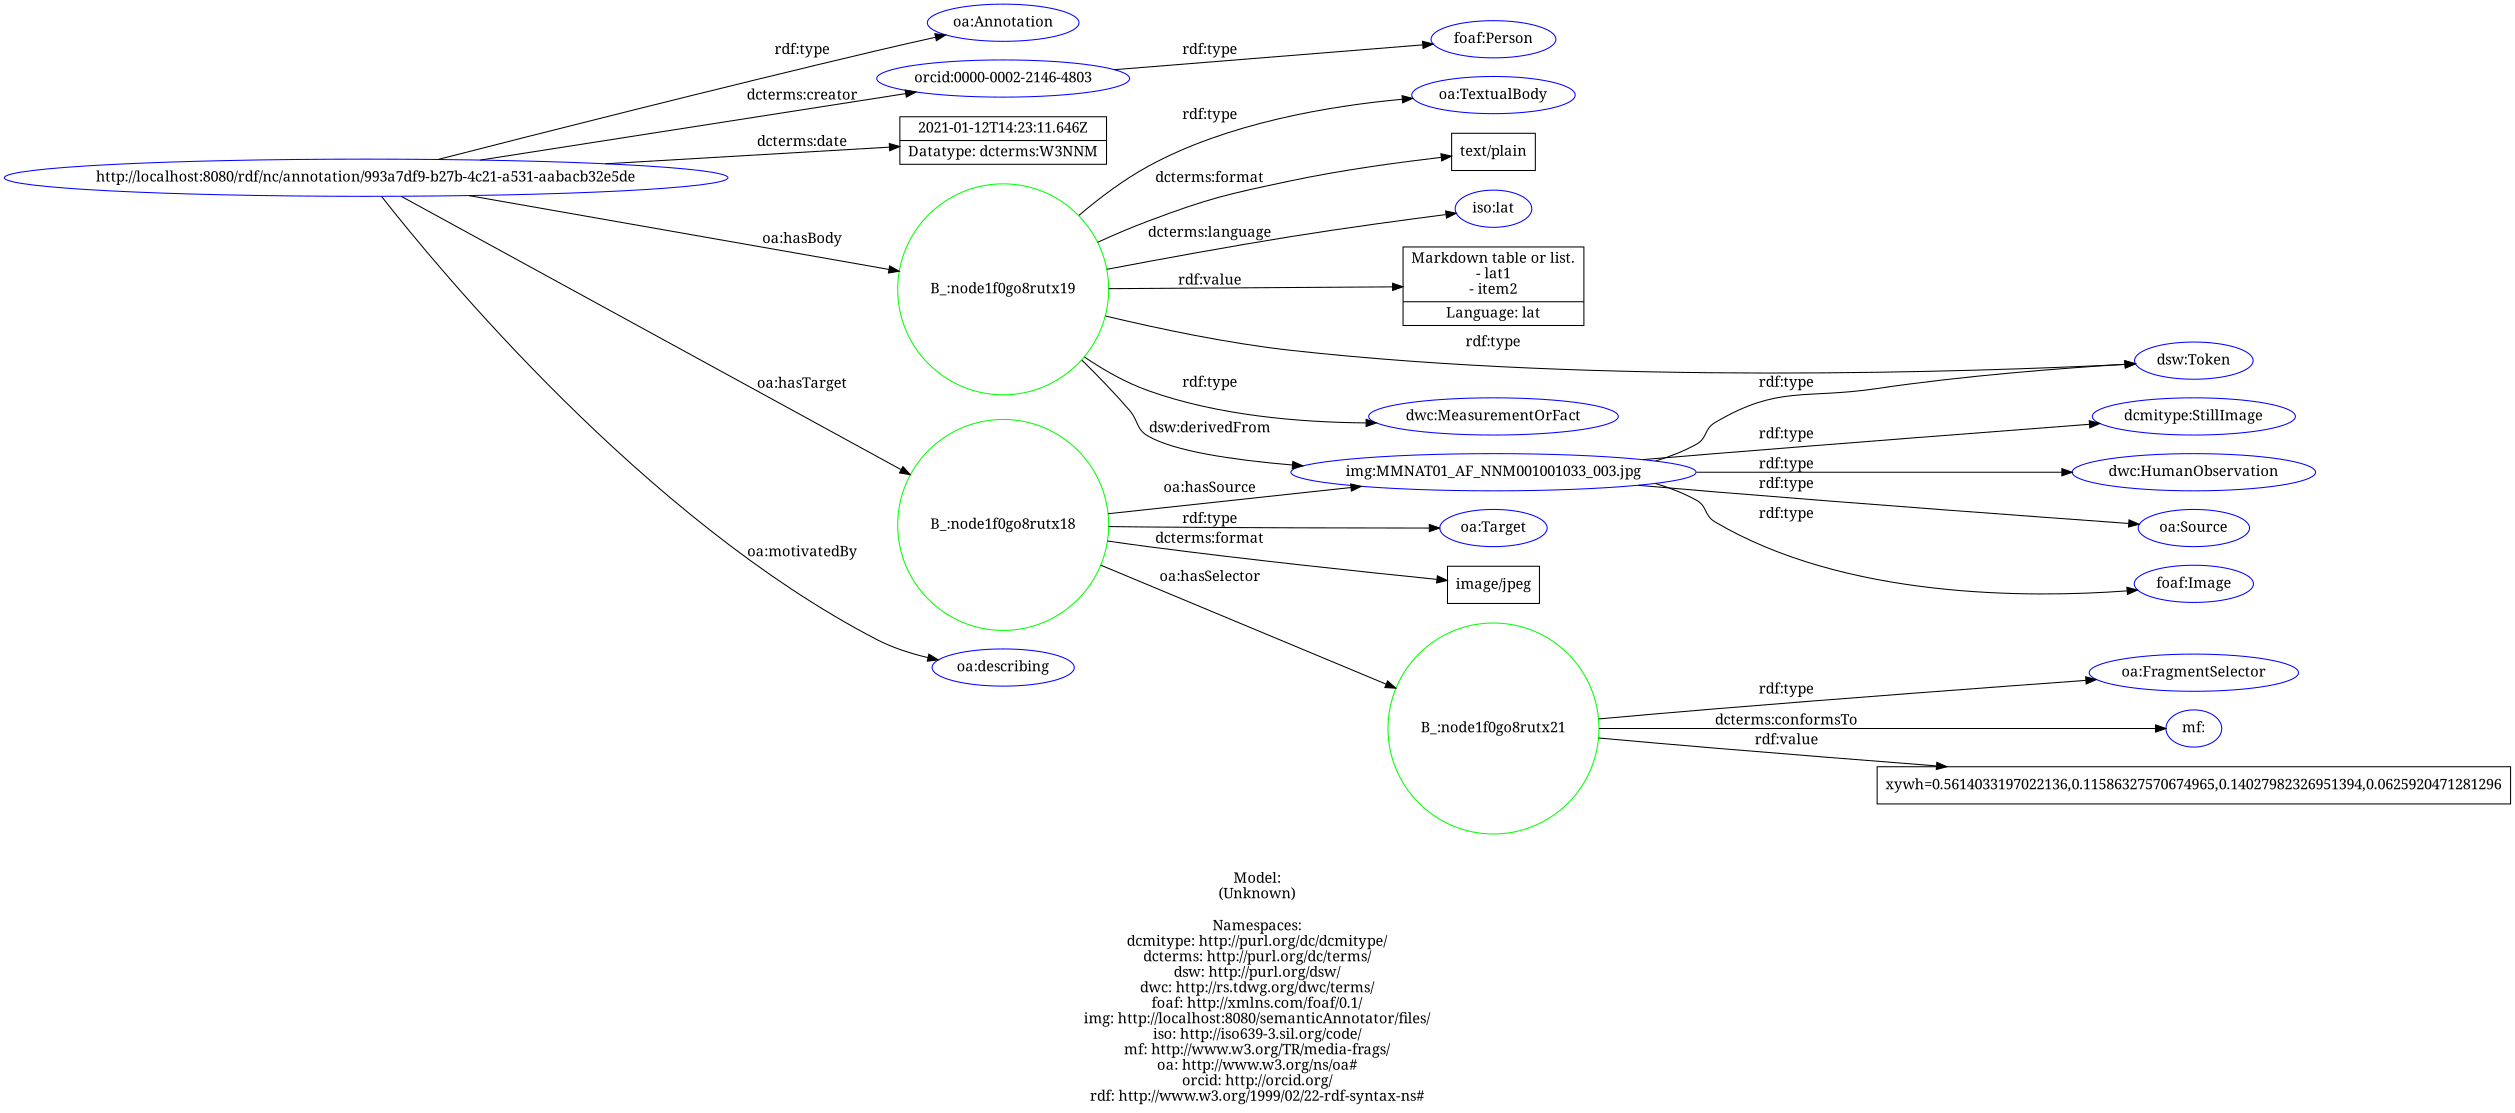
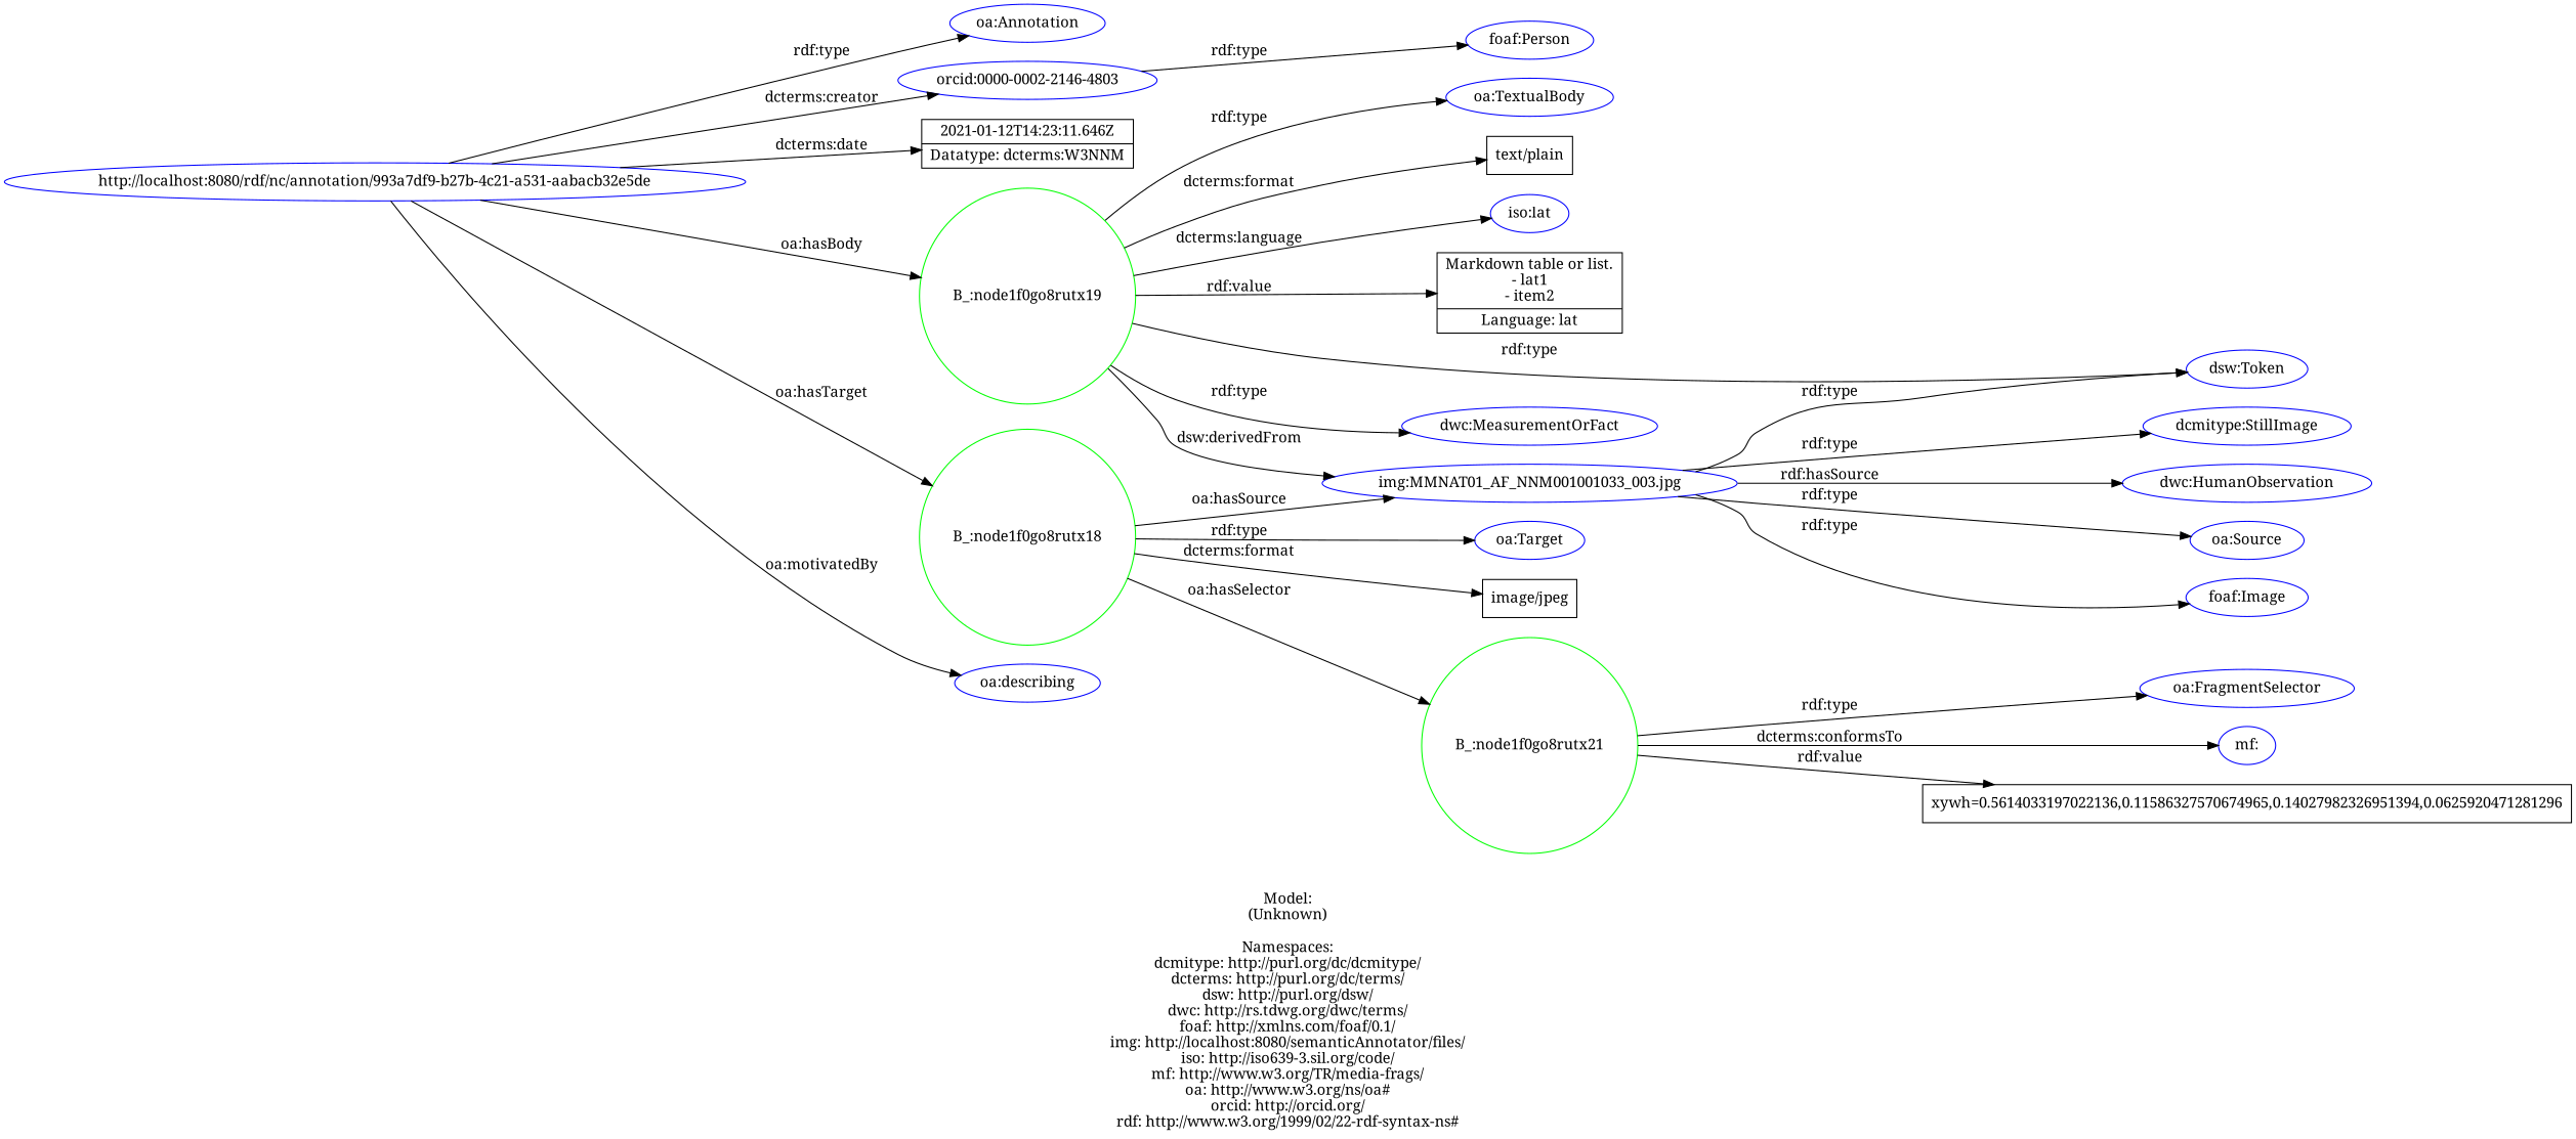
  digraph {
    fontname="Noto Serif"
    label="\n\nModel:\n(Unknown)\n\nNamespaces:\ndcmitype: http://purl.org/dc/dcmitype/\ndcterms: http://purl.org/dc/terms/\ndsw: http://purl.org/dsw/\ndwc: http://rs.tdwg.org/dwc/terms/\nfoaf: http://xmlns.com/foaf/0.1/\nimg: http://localhost:8080/semanticAnnotator/files/\niso: http://iso639-3.sil.org/code/\nmf: http://www.w3.org/TR/media-frags/\noa: http://www.w3.org/ns/oa#\norcid: http://orcid.org/\nrdf: http://www.w3.org/1999/02/22-rdf-syntax-ns#\n"
    rankdir=LR
    node [color=blue fontname="Noto Serif" shape=ellipse]
    edge [fontname="Noto Serif"]
    n1 [label="http://localhost:8080/rdf/nc/annotation/993a7df9-b27b-4c21-a531-aabacb32e5de"]
    n2 [label="oa:Annotation"]
    n3 [label="orcid:0000-0002-2146-4803"]
    n4 [label="2021-01-12T14:23:11.646Z|Datatype: dcterms:W3NNM" shape=record color=""]
    "B_:node1f0go8rutx19" [color=green shape=circle]
    "B_:node1f0go8rutx18" [color=green shape=circle]
    n7 [label="oa:describing"]
    n8 [label="foaf:Person"]
    n9 [label="dsw:Token"]
    n10 [label="dwc:MeasurementOrFact"]
    n11 [label="oa:TextualBody"]
    n12 [label="text/plain" shape=record color=""]
    n13 [label="iso:lat"]
    n14 [label="img:MMNAT01_AF_NNM001001033_003.jpg"]
    n15 [label="Markdown table or list.\n- lat1\n- item2|Language: lat" shape=record color=""]
    n16 [label="oa:Target"]
    n17 [label="image/jpeg" shape=record color=""]
    "B_:node1f0go8rutx21" [color=green shape=circle]
    n19 [label="dcmitype:StillImage"]
    n20 [label="dwc:HumanObservation"]
    n21 [label="oa:Source"]
    n22 [label="foaf:Image"]
    n23 [label="oa:FragmentSelector"]
    n24 [label="mf:"]
    n25 [label="xywh=0.5614033197022136,0.11586327570674965,0.14027982326951394,0.0625920471281296" shape=record color=""]
    n1 -> n2 [label="rdf:type"]
    n1 -> n3 [label="dcterms:creator"]
    n1 -> n4 [label="dcterms:date"]
    n1 -> "B_:node1f0go8rutx19" [label="oa:hasBody"]
    n1 -> "B_:node1f0go8rutx18" [label="oa:hasTarget"]
    n1 -> n7 [label="oa:motivatedBy"]
    n3 -> n8 [label="rdf:type"]
    "B_:node1f0go8rutx19" -> n9 [label="rdf:type"]
    "B_:node1f0go8rutx19" -> n10 [label="rdf:type"]
    "B_:node1f0go8rutx19" -> n11 [label="rdf:type"]
    "B_:node1f0go8rutx19" -> n12 [label="dcterms:format"]
    "B_:node1f0go8rutx19" -> n13 [label="dcterms:language"]
    "B_:node1f0go8rutx19" -> n14 [label="dsw:derivedFrom"]
    "B_:node1f0go8rutx19" -> n15 [label="rdf:value"]
    "B_:node1f0go8rutx18" -> n14 [label="oa:hasSource"]
    "B_:node1f0go8rutx18" -> n16 [label="rdf:type"]
    "B_:node1f0go8rutx18" -> n17 [label="dcterms:format"]
    "B_:node1f0go8rutx18" -> "B_:node1f0go8rutx21" [label="oa:hasSelector"]
    n14 -> n9 [label="rdf:type"]
    n14 -> n19 [label="rdf:type"]
-   n14 -> n20 [label="rdf:type"]
+   n14 -> n20 [label="rdf:hasSource"]
    n14 -> n21 [label="rdf:type"]
    n14 -> n22 [label="rdf:type"]
    "B_:node1f0go8rutx21" -> n23 [label="rdf:type"]
    "B_:node1f0go8rutx21" -> n24 [label="dcterms:conformsTo"]
    "B_:node1f0go8rutx21" -> n25 [label="rdf:value"]
  }
